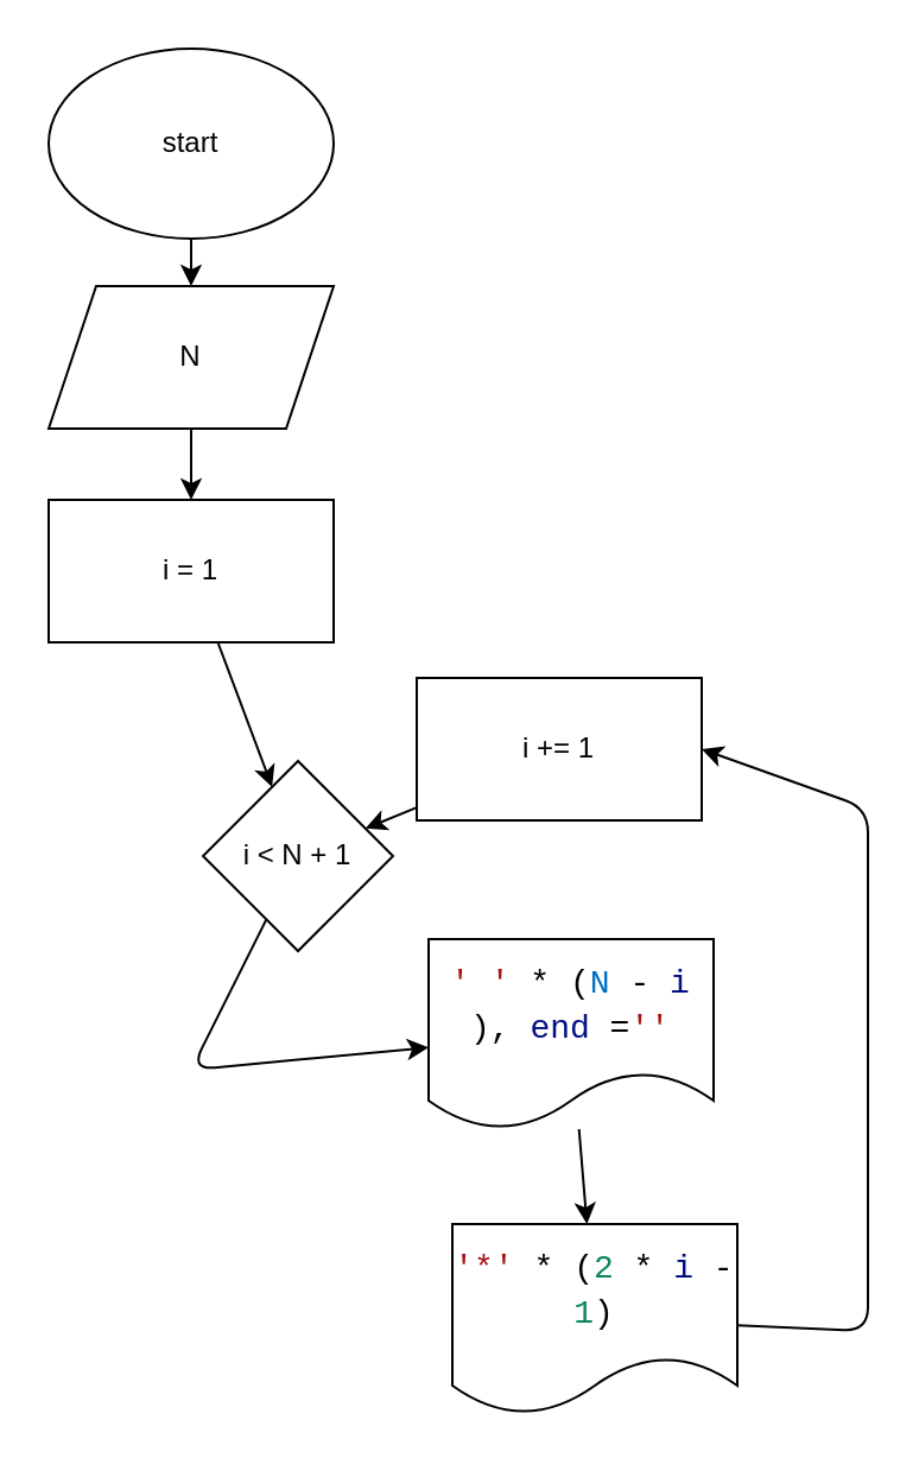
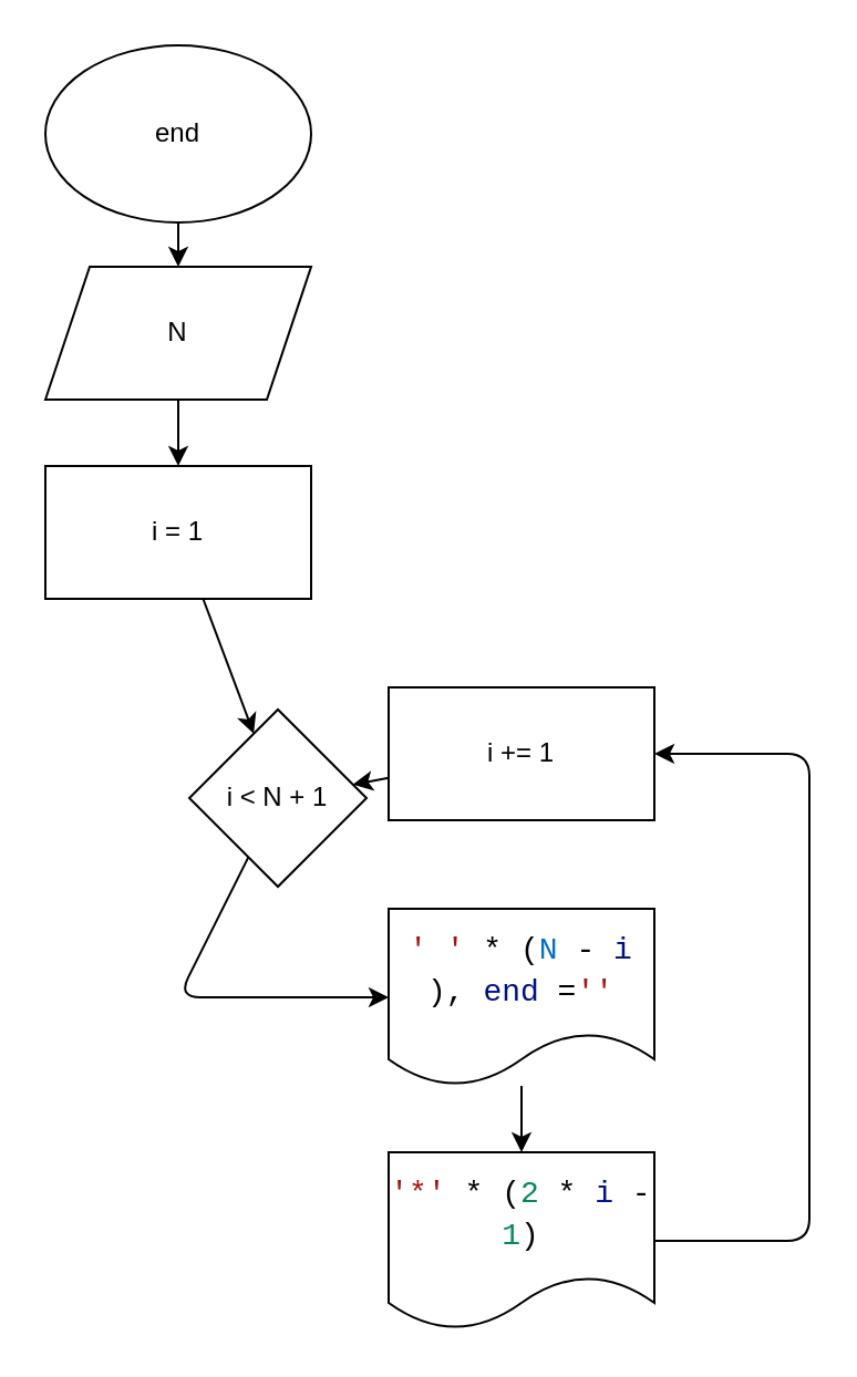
  <mxCell id="0" />
  <mxCell id="1" parent="0" />
  <mxCell id="2" value="" style="edgeStyle=none;html=1;" edge="1" parent="1" source="3" target="5"><mxGeometry relative="1" as="geometry" /></mxCell>
- <mxCell id="3" value="start" style="ellipse;whiteSpace=wrap;html=1;" vertex="1" parent="1"><mxGeometry x="20" y="20" width="120" height="80" as="geometry" /></mxCell>
+ <mxCell id="3" value="end" style="ellipse;whiteSpace=wrap;html=1;" vertex="1" parent="1"><mxGeometry x="20" y="20" width="120" height="80" as="geometry" /></mxCell>
  <mxCell id="4" value="" style="edgeStyle=none;html=1;" edge="1" parent="1" source="5" target="7"><mxGeometry relative="1" as="geometry" /></mxCell>
  <mxCell id="5" value="N" style="shape=parallelogram;perimeter=parallelogramPerimeter;whiteSpace=wrap;html=1;fixedSize=1;" vertex="1" parent="1"><mxGeometry x="20" y="120" width="120" height="60" as="geometry" /></mxCell>
  <mxCell id="6" value="" style="edgeStyle=none;html=1;" edge="1" parent="1" source="7" target="9"><mxGeometry relative="1" as="geometry" /></mxCell>
  <mxCell id="7" value="i = 1" style="whiteSpace=wrap;html=1;" vertex="1" parent="1"><mxGeometry x="20" y="210" width="120" height="60" as="geometry" /></mxCell>
  <mxCell id="8" value="" style="edgeStyle=none;html=1;" edge="1" parent="1" source="9" target="13"><mxGeometry relative="1" as="geometry"><Array as="points"><mxPoint x="80" y="450" /></Array></mxGeometry></mxCell>
  <mxCell id="9" value="i &amp;lt; N + 1" style="rhombus;whiteSpace=wrap;html=1;" vertex="1" parent="1"><mxGeometry x="85" y="320" width="80" height="80" as="geometry" /></mxCell>
  <mxCell id="10" value="" style="edgeStyle=none;html=1;" edge="1" parent="1" source="11" target="9"><mxGeometry relative="1" as="geometry" /></mxCell>
- <mxCell id="11" value="i += 1" style="whiteSpace=wrap;html=1;" vertex="1" parent="1"><mxGeometry x="175" y="285" width="120" height="60" as="geometry" /></mxCell>
+ <mxCell id="11" value="i += 1" style="whiteSpace=wrap;html=1;" vertex="1" parent="1"><mxGeometry x="175" y="310" width="120" height="60" as="geometry" /></mxCell>
  <mxCell id="12" value="" style="edgeStyle=none;html=1;" edge="1" parent="1" source="13" target="15"><mxGeometry relative="1" as="geometry" /></mxCell>
- <mxCell id="13" value="&#10;&#10;&lt;div style=&quot;color: rgb(0, 0, 0); background-color: rgb(255, 255, 255); font-family: consolas, &amp;quot;courier new&amp;quot;, monospace; font-weight: normal; font-size: 14px; line-height: 19px;&quot;&gt;&lt;div&gt;&lt;span style=&quot;color: #a31515&quot;&gt;' '&lt;/span&gt;&lt;span style=&quot;color: #000000&quot;&gt; * (&lt;/span&gt;&lt;span style=&quot;color: #0070c1&quot;&gt;N&lt;/span&gt;&lt;span style=&quot;color: #000000&quot;&gt; - &lt;/span&gt;&lt;span style=&quot;color: #001080&quot;&gt;i&lt;/span&gt;&lt;span style=&quot;color: #000000&quot;&gt; ), &lt;/span&gt;&lt;span style=&quot;color: #001080&quot;&gt;end&lt;/span&gt;&lt;span style=&quot;color: #000000&quot;&gt; =&lt;/span&gt;&lt;span style=&quot;color: #a31515&quot;&gt;''&lt;/span&gt;&lt;/div&gt;&lt;/div&gt;&#10;&#10;" style="shape=document;whiteSpace=wrap;html=1;boundedLbl=1;" vertex="1" parent="1"><mxGeometry x="180" y="395" width="120" height="80" as="geometry" /></mxCell>
+ <mxCell id="13" value="&#10;&#10;&lt;div style=&quot;color: rgb(0, 0, 0); background-color: rgb(255, 255, 255); font-family: consolas, &amp;quot;courier new&amp;quot;, monospace; font-weight: normal; font-size: 14px; line-height: 19px;&quot;&gt;&lt;div&gt;&lt;span style=&quot;color: #a31515&quot;&gt;' '&lt;/span&gt;&lt;span style=&quot;color: #000000&quot;&gt; * (&lt;/span&gt;&lt;span style=&quot;color: #0070c1&quot;&gt;N&lt;/span&gt;&lt;span style=&quot;color: #000000&quot;&gt; - &lt;/span&gt;&lt;span style=&quot;color: #001080&quot;&gt;i&lt;/span&gt;&lt;span style=&quot;color: #000000&quot;&gt; ), &lt;/span&gt;&lt;span style=&quot;color: #001080&quot;&gt;end&lt;/span&gt;&lt;span style=&quot;color: #000000&quot;&gt; =&lt;/span&gt;&lt;span style=&quot;color: #a31515&quot;&gt;''&lt;/span&gt;&lt;/div&gt;&lt;/div&gt;&#10;&#10;" style="shape=document;whiteSpace=wrap;html=1;boundedLbl=1;" vertex="1" parent="1"><mxGeometry x="175" y="410" width="120" height="80" as="geometry" /></mxCell>
  <mxCell id="14" style="edgeStyle=none;html=1;entryX=1;entryY=0.5;entryDx=0;entryDy=0;" edge="1" parent="1" source="15" target="11"><mxGeometry relative="1" as="geometry"><Array as="points"><mxPoint x="365" y="560" /><mxPoint x="365" y="340" /></Array></mxGeometry></mxCell>
- <mxCell id="15" value="&#10;&#10;&lt;div style=&quot;color: rgb(0, 0, 0); background-color: rgb(255, 255, 255); font-family: consolas, &amp;quot;courier new&amp;quot;, monospace; font-weight: normal; font-size: 14px; line-height: 19px;&quot;&gt;&lt;div&gt;&lt;span style=&quot;color: #a31515&quot;&gt;'*'&lt;/span&gt;&lt;span style=&quot;color: #000000&quot;&gt; * (&lt;/span&gt;&lt;span style=&quot;color: #098658&quot;&gt;2&lt;/span&gt;&lt;span style=&quot;color: #000000&quot;&gt; * &lt;/span&gt;&lt;span style=&quot;color: #001080&quot;&gt;i&lt;/span&gt;&lt;span style=&quot;color: #000000&quot;&gt; - &lt;/span&gt;&lt;span style=&quot;color: #098658&quot;&gt;1&lt;/span&gt;&lt;span style=&quot;color: #000000&quot;&gt;)&lt;/span&gt;&lt;/div&gt;&lt;/div&gt;&#10;&#10;" style="shape=document;whiteSpace=wrap;html=1;boundedLbl=1;" vertex="1" parent="1"><mxGeometry x="190" y="515" width="120" height="80" as="geometry" /></mxCell>
+ <mxCell id="15" value="&#10;&#10;&lt;div style=&quot;color: rgb(0, 0, 0); background-color: rgb(255, 255, 255); font-family: consolas, &amp;quot;courier new&amp;quot;, monospace; font-weight: normal; font-size: 14px; line-height: 19px;&quot;&gt;&lt;div&gt;&lt;span style=&quot;color: #a31515&quot;&gt;'*'&lt;/span&gt;&lt;span style=&quot;color: #000000&quot;&gt; * (&lt;/span&gt;&lt;span style=&quot;color: #098658&quot;&gt;2&lt;/span&gt;&lt;span style=&quot;color: #000000&quot;&gt; * &lt;/span&gt;&lt;span style=&quot;color: #001080&quot;&gt;i&lt;/span&gt;&lt;span style=&quot;color: #000000&quot;&gt; - &lt;/span&gt;&lt;span style=&quot;color: #098658&quot;&gt;1&lt;/span&gt;&lt;span style=&quot;color: #000000&quot;&gt;)&lt;/span&gt;&lt;/div&gt;&lt;/div&gt;&#10;&#10;" style="shape=document;whiteSpace=wrap;html=1;boundedLbl=1;" vertex="1" parent="1"><mxGeometry x="175" y="520" width="120" height="80" as="geometry" /></mxCell>
